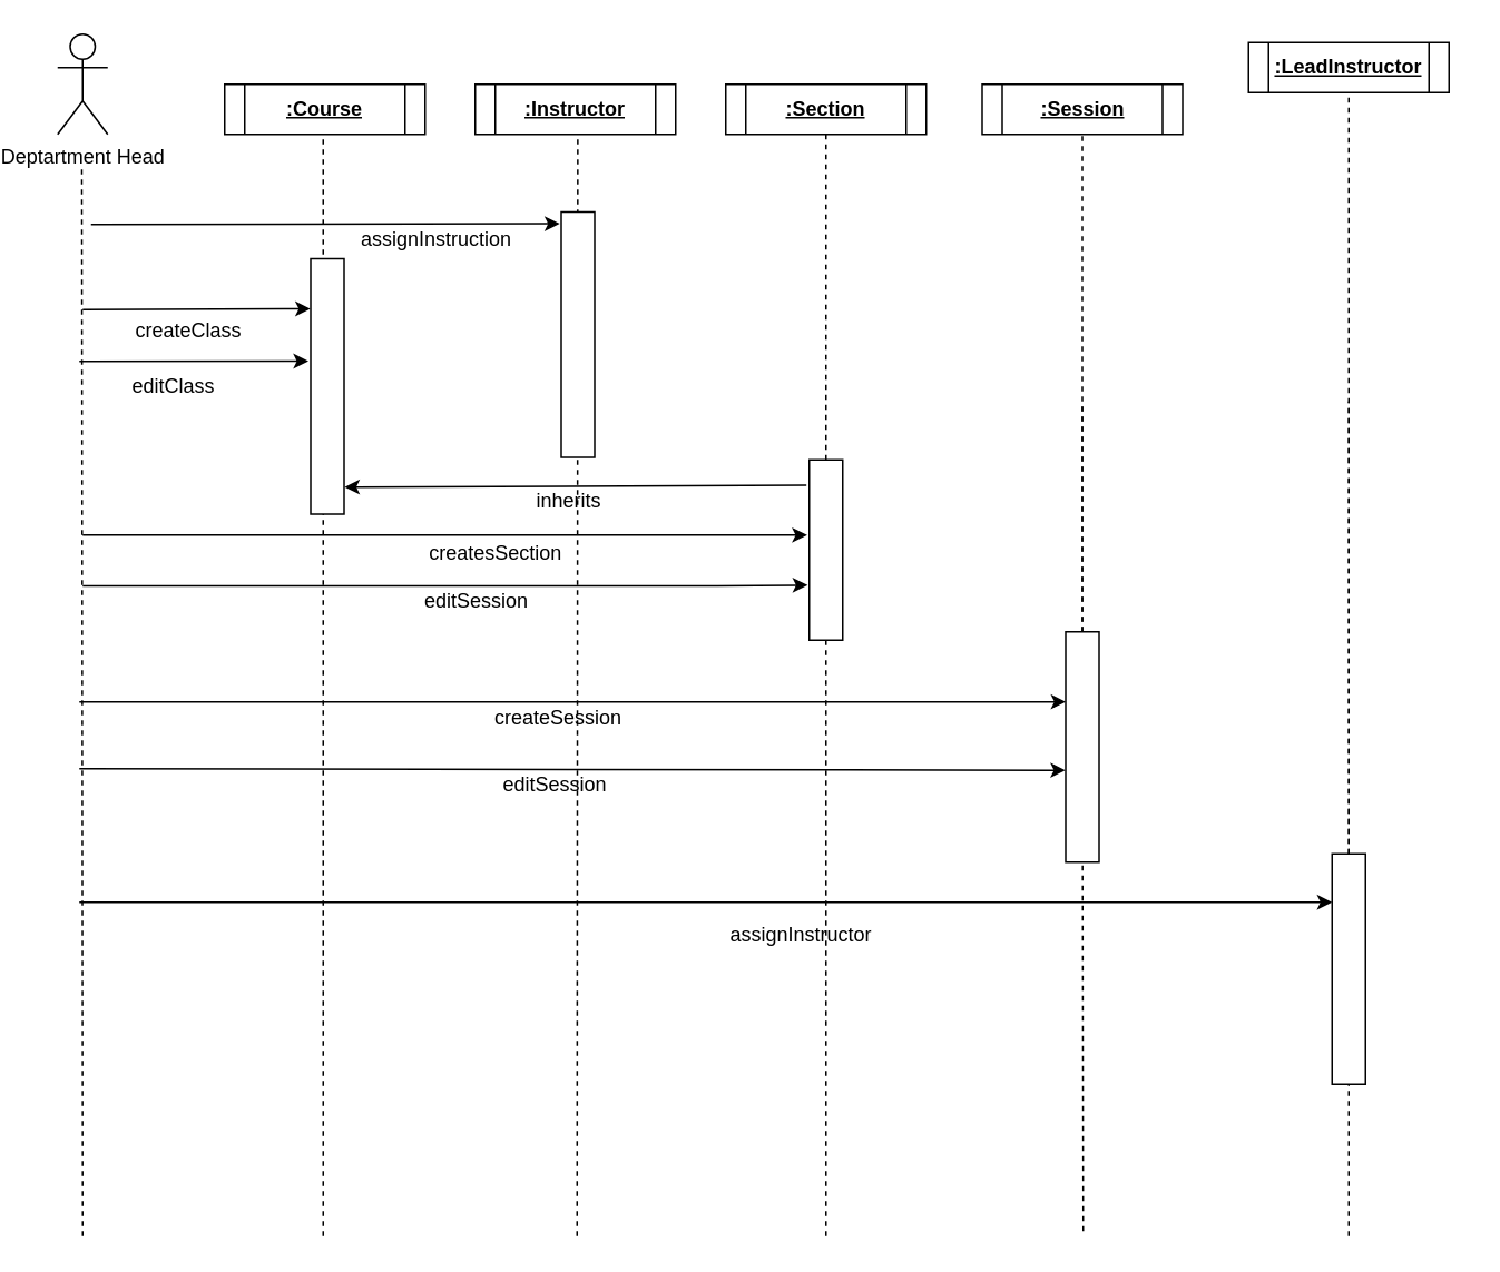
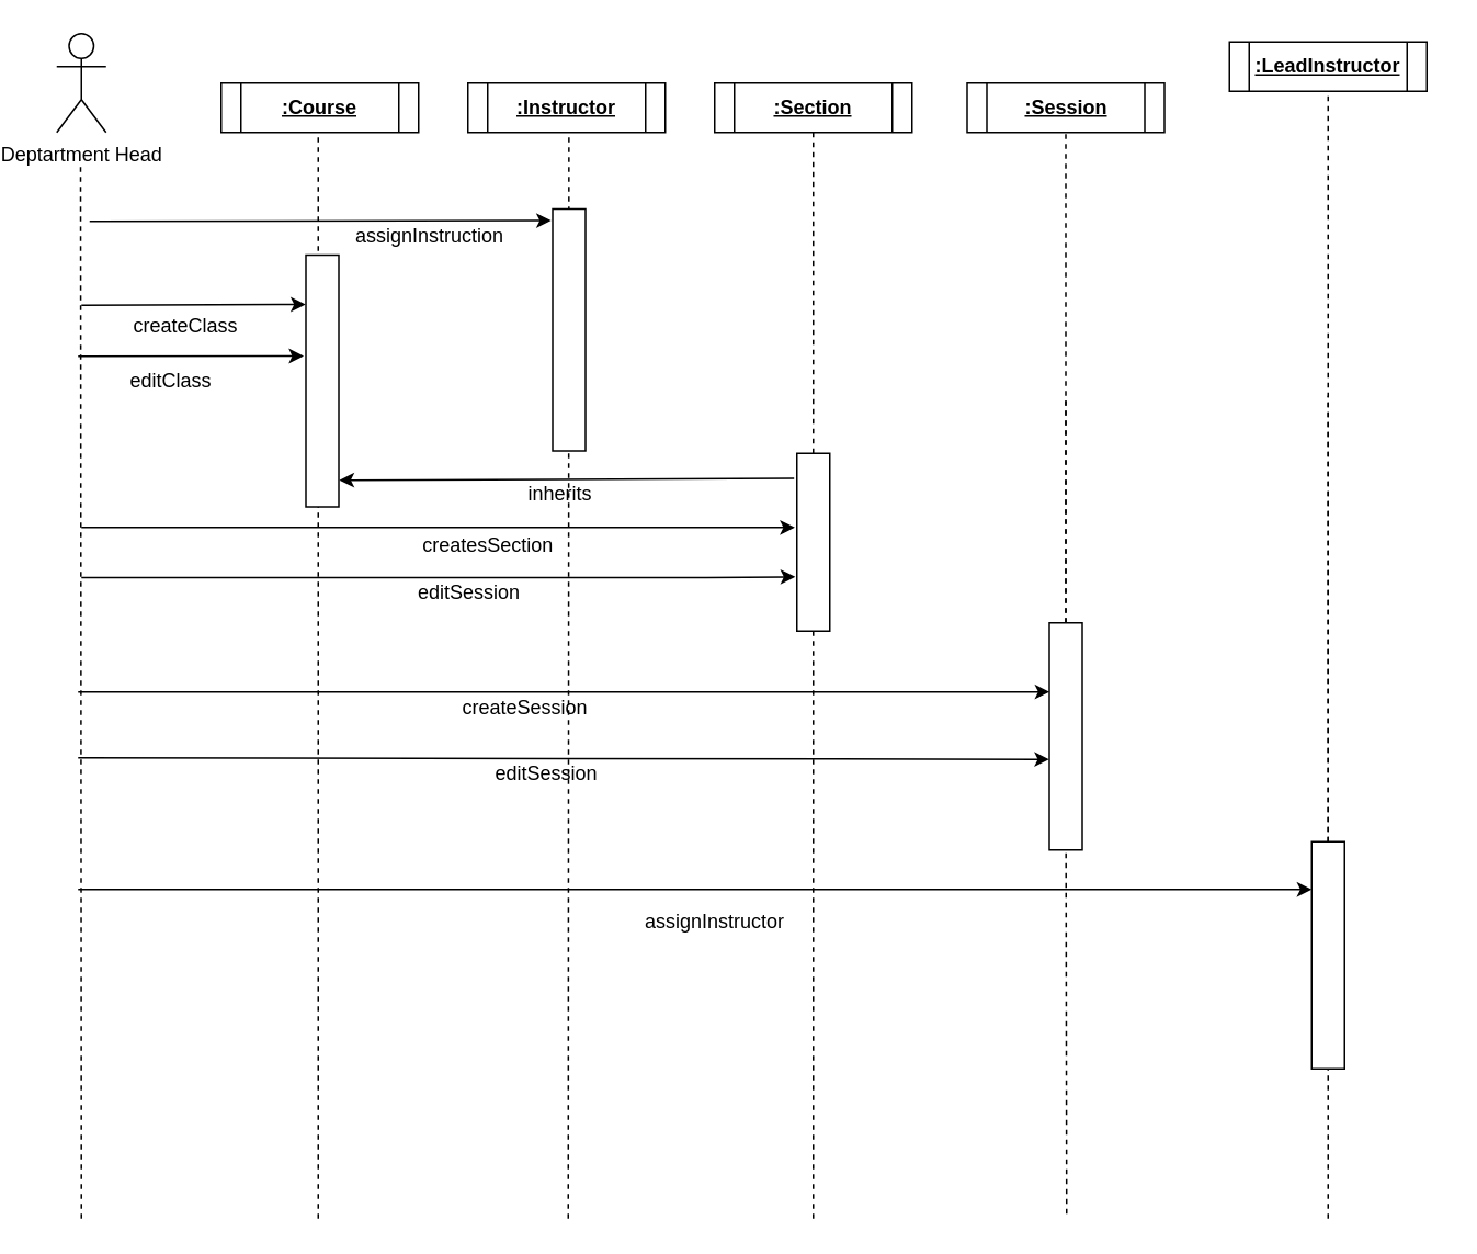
  <mxCell id="0" />
  <mxCell id="1" parent="0" />
  <mxCell id="2" value="" style="endArrow=none;dashed=1;html=1;entryX=0.5;entryY=1;entryDx=0;entryDy=0;" edge="1" parent="1"><mxGeometry width="50" height="50" relative="1" as="geometry"><mxPoint x="331" y="740" as="sourcePoint" /><mxPoint x="331.412" y="80.088" as="targetPoint" /></mxGeometry></mxCell>
  <mxCell id="3" value="editSession" style="text;html=1;resizable=0;points=[];autosize=1;align=left;verticalAlign=top;spacingTop=-4;" vertex="1" parent="1"><mxGeometry x="237.5" y="350" width="80" height="20" as="geometry" /></mxCell>
  <mxCell id="4" value="" style="endArrow=none;dashed=1;html=1;" edge="1" parent="1"><mxGeometry width="50" height="50" relative="1" as="geometry"><mxPoint x="480" y="740" as="sourcePoint" /><mxPoint x="480" y="329" as="targetPoint" /></mxGeometry></mxCell>
  <mxCell id="5" value="" style="endArrow=none;dashed=1;html=1;" edge="1" parent="1" source="23"><mxGeometry width="50" height="50" relative="1" as="geometry"><mxPoint x="633.5" y="850" as="sourcePoint" /><mxPoint x="633.5" y="240" as="targetPoint" /></mxGeometry></mxCell>
  <mxCell id="6" value="" style="endArrow=none;dashed=1;html=1;entryX=0.5;entryY=1;entryDx=0;entryDy=0;" parent="1" edge="1"><mxGeometry width="50" height="50" relative="1" as="geometry"><mxPoint x="179" y="740" as="sourcePoint" /><mxPoint x="179" y="80" as="targetPoint" /></mxGeometry></mxCell>
  <mxCell id="7" value="" style="endArrow=none;dashed=1;html=1;entryX=0.5;entryY=1;entryDx=0;entryDy=0;" parent="1" target="11" edge="1" source="27"><mxGeometry width="50" height="50" relative="1" as="geometry"><mxPoint x="480" y="940" as="sourcePoint" /><mxPoint x="505" y="108" as="targetPoint" /></mxGeometry></mxCell>
  <mxCell id="8" value="Deptartment Head" style="shape=umlActor;verticalLabelPosition=bottom;labelBackgroundColor=#ffffff;verticalAlign=top;html=1;outlineConnect=0;" parent="1" vertex="1"><mxGeometry x="20" y="20" width="30" height="60" as="geometry" /></mxCell>
  <mxCell id="9" value="&lt;u&gt;&lt;b&gt;:Course&lt;/b&gt;&lt;/u&gt;" style="shape=process;whiteSpace=wrap;html=1;backgroundOutline=1;" parent="1" vertex="1"><mxGeometry x="120" y="50" width="120" height="30" as="geometry" /></mxCell>
  <mxCell id="10" value="&lt;u&gt;&lt;b&gt;:Instructor&lt;br&gt;&lt;/b&gt;&lt;/u&gt;" style="shape=process;whiteSpace=wrap;html=1;backgroundOutline=1;" parent="1" vertex="1"><mxGeometry x="270" y="50" width="120" height="30" as="geometry" /></mxCell>
  <mxCell id="11" value="&lt;b&gt;&lt;u&gt;:Section&lt;/u&gt;&lt;/b&gt;" style="shape=process;whiteSpace=wrap;html=1;backgroundOutline=1;" parent="1" vertex="1"><mxGeometry x="420" y="50" width="120" height="30" as="geometry" /></mxCell>
  <mxCell id="12" value="createClass" style="text;html=1;resizable=0;points=[];autosize=1;align=left;verticalAlign=top;spacingTop=-4;" parent="1" vertex="1"><mxGeometry x="65" y="188" width="80" height="20" as="geometry" /></mxCell>
  <mxCell id="13" value="" style="endArrow=classic;html=1;entryX=0.048;entryY=1.045;entryDx=0;entryDy=0;entryPerimeter=0;" parent="1" target="16" edge="1"><mxGeometry width="50" height="50" relative="1" as="geometry"><mxPoint x="40" y="134" as="sourcePoint" /><mxPoint x="313" y="132" as="targetPoint" /></mxGeometry></mxCell>
  <mxCell id="14" value="assignInstruction" style="text;html=1;resizable=0;points=[];autosize=1;align=left;verticalAlign=top;spacingTop=-4;" parent="1" vertex="1"><mxGeometry x="200" y="133" width="110" height="20" as="geometry" /></mxCell>
  <mxCell id="15" value="" style="endArrow=classic;html=1;entryX=0.196;entryY=1.011;entryDx=0;entryDy=0;entryPerimeter=0;" parent="1" edge="1" target="17"><mxGeometry width="50" height="50" relative="1" as="geometry"><mxPoint x="35" y="185" as="sourcePoint" /><mxPoint x="165" y="188" as="targetPoint" /></mxGeometry></mxCell>
  <mxCell id="16" value="" style="rounded=0;whiteSpace=wrap;html=1;rotation=90;" parent="1" vertex="1"><mxGeometry x="258" y="190" width="147" height="20" as="geometry" /></mxCell>
  <mxCell id="17" value="" style="rounded=0;whiteSpace=wrap;html=1;rotation=90;" parent="1" vertex="1"><mxGeometry x="105" y="221" width="153" height="20" as="geometry" /></mxCell>
  <mxCell id="18" value="" style="endArrow=none;dashed=1;html=1;entryX=0.5;entryY=1;entryDx=0;entryDy=0;" parent="1" edge="1"><mxGeometry width="50" height="50" relative="1" as="geometry"><mxPoint x="35" y="740" as="sourcePoint" /><mxPoint x="34.5" y="100" as="targetPoint" /></mxGeometry></mxCell>
  <mxCell id="19" value="" style="endArrow=classic;html=1;entryX=0.401;entryY=1.067;entryDx=0;entryDy=0;entryPerimeter=0;" parent="1" edge="1" target="17"><mxGeometry width="50" height="50" relative="1" as="geometry"><mxPoint x="33" y="216" as="sourcePoint" /><mxPoint x="163" y="216" as="targetPoint" /></mxGeometry></mxCell>
  <mxCell id="20" value="editClass" style="text;html=1;resizable=0;points=[];autosize=1;align=left;verticalAlign=top;spacingTop=-4;" parent="1" vertex="1"><mxGeometry x="63" y="221" width="70" height="20" as="geometry" /></mxCell>
  <mxCell id="21" value="&lt;u&gt;&lt;b&gt;:Session&lt;/b&gt;&lt;/u&gt;" style="shape=process;whiteSpace=wrap;html=1;backgroundOutline=1;" vertex="1" parent="1"><mxGeometry x="573.5" y="50" width="120" height="30" as="geometry" /></mxCell>
  <mxCell id="22" value="" style="endArrow=none;dashed=1;html=1;entryX=0.5;entryY=1;entryDx=0;entryDy=0;" edge="1" parent="1" source="23" target="21"><mxGeometry width="50" height="50" relative="1" as="geometry"><mxPoint x="633.5" y="850" as="sourcePoint" /><mxPoint x="-156.5" y="870" as="targetPoint" /></mxGeometry></mxCell>
  <mxCell id="23" value="" style="rounded=0;whiteSpace=wrap;html=1;rotation=90;" vertex="1" parent="1"><mxGeometry x="564.5" y="437" width="138" height="20" as="geometry" /></mxCell>
  <mxCell id="24" value="" style="endArrow=none;dashed=1;html=1;" edge="1" parent="1" target="23"><mxGeometry width="50" height="50" relative="1" as="geometry"><mxPoint x="634" y="737" as="sourcePoint" /><mxPoint x="633.5" y="240" as="targetPoint" /></mxGeometry></mxCell>
  <mxCell id="25" value="" style="endArrow=classic;html=1;entryX=0.601;entryY=1.004;entryDx=0;entryDy=0;entryPerimeter=0;" edge="1" parent="1" target="23"><mxGeometry width="50" height="50" relative="1" as="geometry"><mxPoint x="33" y="460" as="sourcePoint" /><mxPoint x="613" y="455" as="targetPoint" /></mxGeometry></mxCell>
- <mxCell id="26" value="createSession" style="text;html=1;resizable=0;points=[];autosize=1;align=left;verticalAlign=top;spacingTop=-4;" vertex="1" parent="1"><mxGeometry x="280" y="420" width="90" height="20" as="geometry" /></mxCell>
+ <mxCell id="26" value="createSession" style="text;html=1;resizable=0;points=[];autosize=1;align=left;verticalAlign=top;spacingTop=-4;" vertex="1" parent="1"><mxGeometry x="265" y="420" width="90" height="20" as="geometry" /></mxCell>
  <mxCell id="27" value="" style="rounded=0;whiteSpace=wrap;html=1;rotation=90;" parent="1" vertex="1"><mxGeometry x="426" y="319" width="108" height="20" as="geometry" /></mxCell>
  <mxCell id="28" value="" style="endArrow=classic;html=1;entryX=0.894;entryY=-0.016;entryDx=0;entryDy=0;entryPerimeter=0;exitX=0.141;exitY=1.085;exitDx=0;exitDy=0;exitPerimeter=0;" edge="1" parent="1" source="27" target="17"><mxGeometry width="50" height="50" relative="1" as="geometry"><mxPoint x="470.059" y="299.206" as="sourcePoint" /><mxPoint x="190" y="299.5" as="targetPoint" /></mxGeometry></mxCell>
  <mxCell id="29" value="" style="endArrow=classic;html=1;entryX=0.304;entryY=0.992;entryDx=0;entryDy=0;entryPerimeter=0;" edge="1" parent="1" target="23"><mxGeometry width="50" height="50" relative="1" as="geometry"><mxPoint x="33" y="420" as="sourcePoint" /><mxPoint x="621" y="480" as="targetPoint" /></mxGeometry></mxCell>
  <mxCell id="30" value="editSession" style="text;html=1;resizable=0;points=[];autosize=1;align=left;verticalAlign=top;spacingTop=-4;" vertex="1" parent="1"><mxGeometry x="285" y="460" width="80" height="20" as="geometry" /></mxCell>
  <mxCell id="31" value="" style="endArrow=classic;html=1;entryX=0.417;entryY=1.061;entryDx=0;entryDy=0;entryPerimeter=0;" edge="1" parent="1" target="27"><mxGeometry width="50" height="50" relative="1" as="geometry"><mxPoint x="35" y="320" as="sourcePoint" /><mxPoint x="463" y="320" as="targetPoint" /><Array as="points" /></mxGeometry></mxCell>
  <mxCell id="32" value="createsSection" style="text;html=1;resizable=0;points=[];align=center;verticalAlign=middle;labelBackgroundColor=#ffffff;direction=south;" vertex="1" connectable="0" parent="31"><mxGeometry x="0.116" y="4" relative="1" as="geometry"><mxPoint x="4" y="14" as="offset" /></mxGeometry></mxCell>
  <mxCell id="33" value="" style="endArrow=classic;html=1;entryX=0.695;entryY=1.047;entryDx=0;entryDy=0;entryPerimeter=0;" edge="1" parent="1" target="27"><mxGeometry width="50" height="50" relative="1" as="geometry"><mxPoint x="35" y="350.5" as="sourcePoint" /><mxPoint x="463" y="350" as="targetPoint" /><Array as="points"><mxPoint x="405" y="350.5" /></Array></mxGeometry></mxCell>
  <mxCell id="34" value="inherits" style="text;html=1;resizable=0;points=[];autosize=1;align=left;verticalAlign=top;spacingTop=-4;" vertex="1" parent="1"><mxGeometry x="305" y="290" width="60" height="20" as="geometry" /></mxCell>
  <mxCell id="35" value="" style="endArrow=none;dashed=1;html=1;" edge="1" parent="1" source="38"><mxGeometry width="50" height="50" relative="1" as="geometry"><mxPoint x="793" y="850" as="sourcePoint" /><mxPoint x="793" y="240" as="targetPoint" /></mxGeometry></mxCell>
  <mxCell id="36" value="&lt;u&gt;&lt;b&gt;:LeadInstructor&lt;/b&gt;&lt;/u&gt;" style="shape=process;whiteSpace=wrap;html=1;backgroundOutline=1;" vertex="1" parent="1"><mxGeometry x="733" y="25" width="120" height="30" as="geometry" /></mxCell>
  <mxCell id="37" value="" style="endArrow=none;dashed=1;html=1;entryX=0.5;entryY=1;entryDx=0;entryDy=0;" edge="1" parent="1" source="38" target="36"><mxGeometry width="50" height="50" relative="1" as="geometry"><mxPoint x="793" y="850" as="sourcePoint" /><mxPoint x="3" y="870" as="targetPoint" /></mxGeometry></mxCell>
  <mxCell id="38" value="" style="rounded=0;whiteSpace=wrap;html=1;rotation=90;" vertex="1" parent="1"><mxGeometry x="724" y="570" width="138" height="20" as="geometry" /></mxCell>
  <mxCell id="39" value="" style="endArrow=none;dashed=1;html=1;" edge="1" parent="1" target="38"><mxGeometry width="50" height="50" relative="1" as="geometry"><mxPoint x="793" y="740" as="sourcePoint" /><mxPoint x="793" y="240" as="targetPoint" /></mxGeometry></mxCell>
  <mxCell id="40" value="" style="endArrow=classic;html=1;entryX=0.21;entryY=1;entryDx=0;entryDy=0;entryPerimeter=0;" edge="1" parent="1" target="38"><mxGeometry width="50" height="50" relative="1" as="geometry"><mxPoint x="33" y="540" as="sourcePoint" /><mxPoint x="773" y="540" as="targetPoint" /></mxGeometry></mxCell>
- <mxCell id="41" value="assignInstructor" style="text;html=1;resizable=0;points=[];autosize=1;align=left;verticalAlign=top;spacingTop=-4;" vertex="1" parent="1"><mxGeometry x="421" y="550" width="100" height="20" as="geometry" /></mxCell>
+ <mxCell id="41" value="assignInstructor" style="text;html=1;resizable=0;points=[];autosize=1;align=left;verticalAlign=top;spacingTop=-4;" vertex="1" parent="1"><mxGeometry x="376" y="550" width="100" height="20" as="geometry" /></mxCell>
